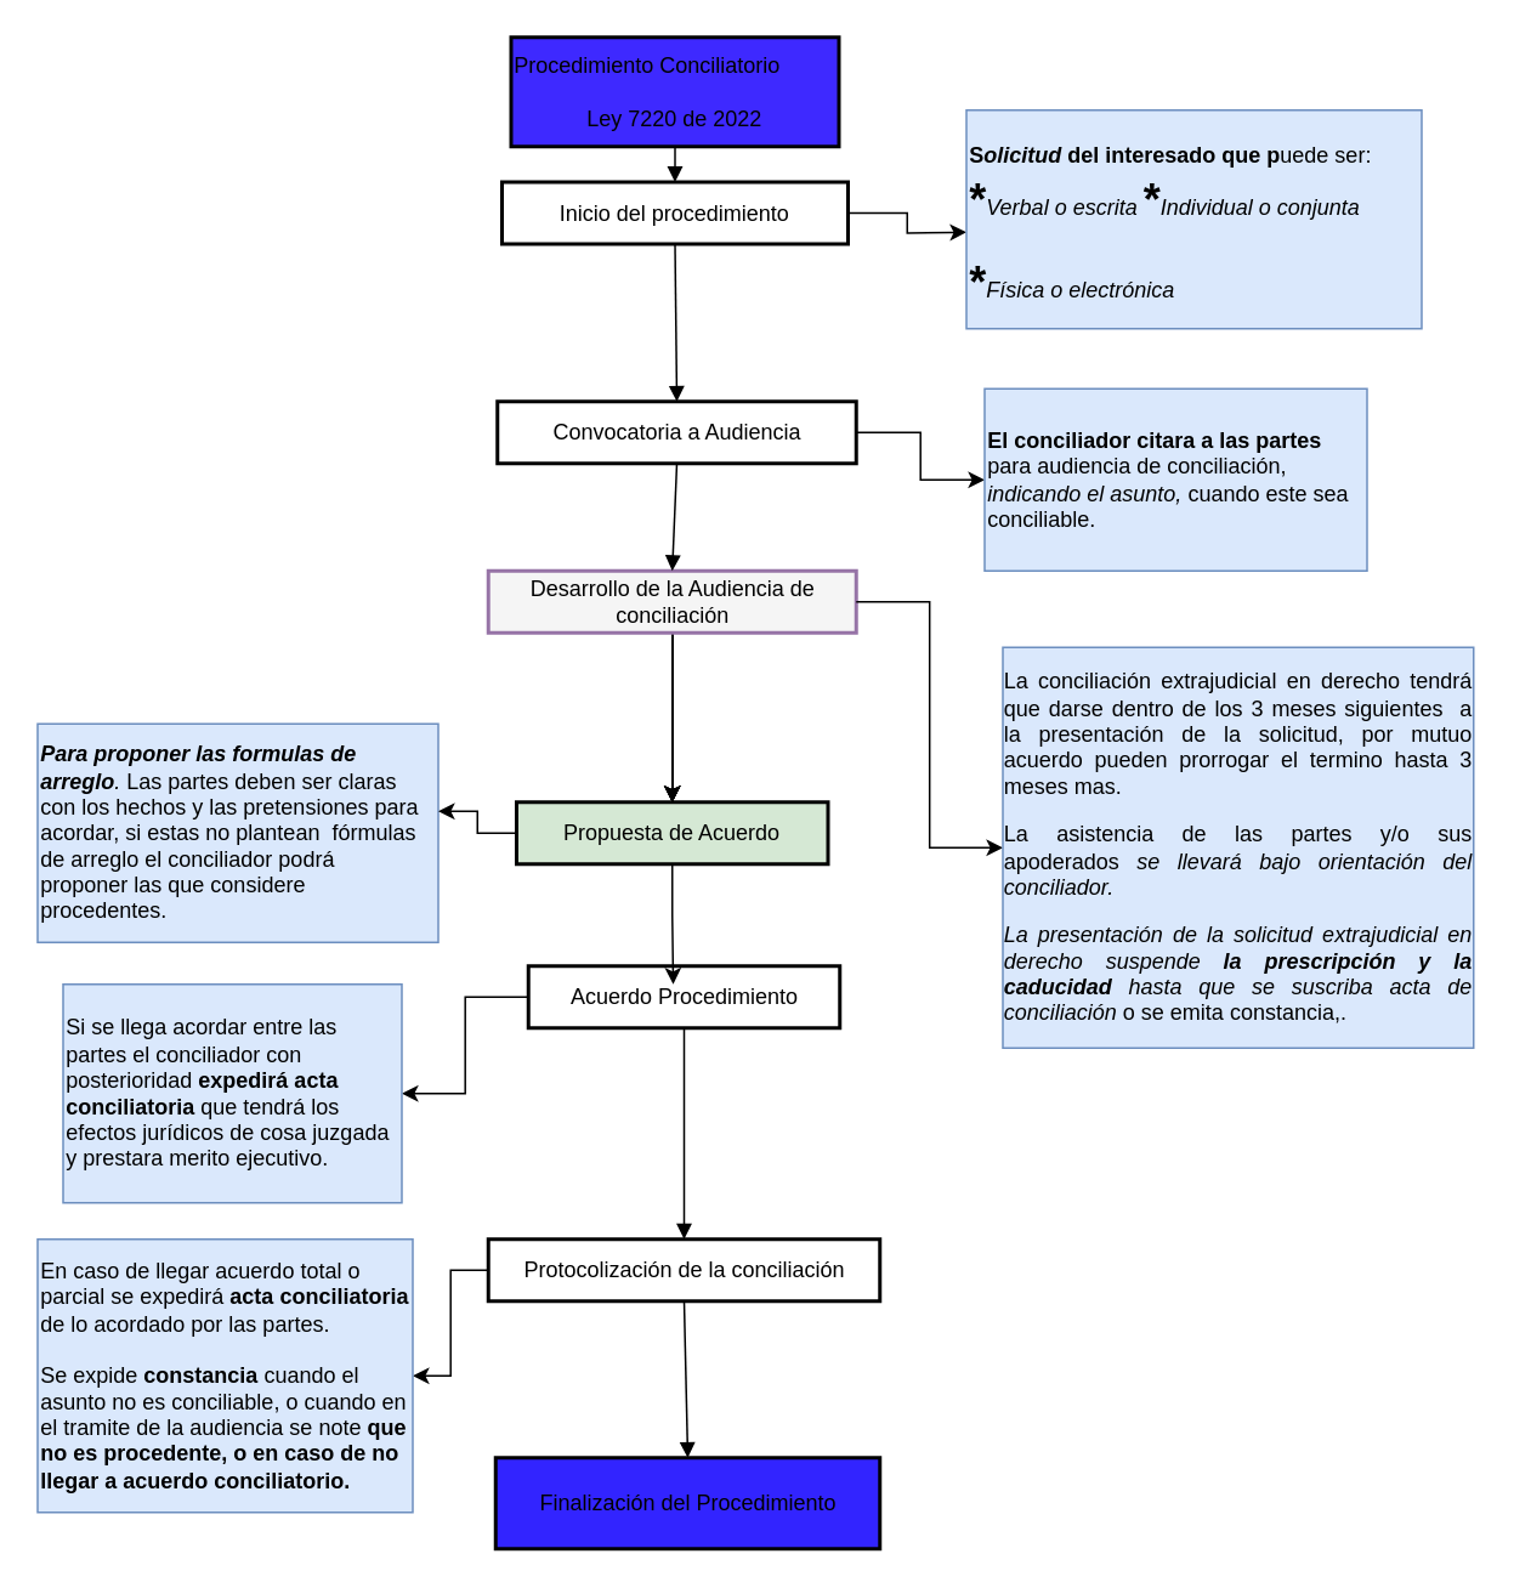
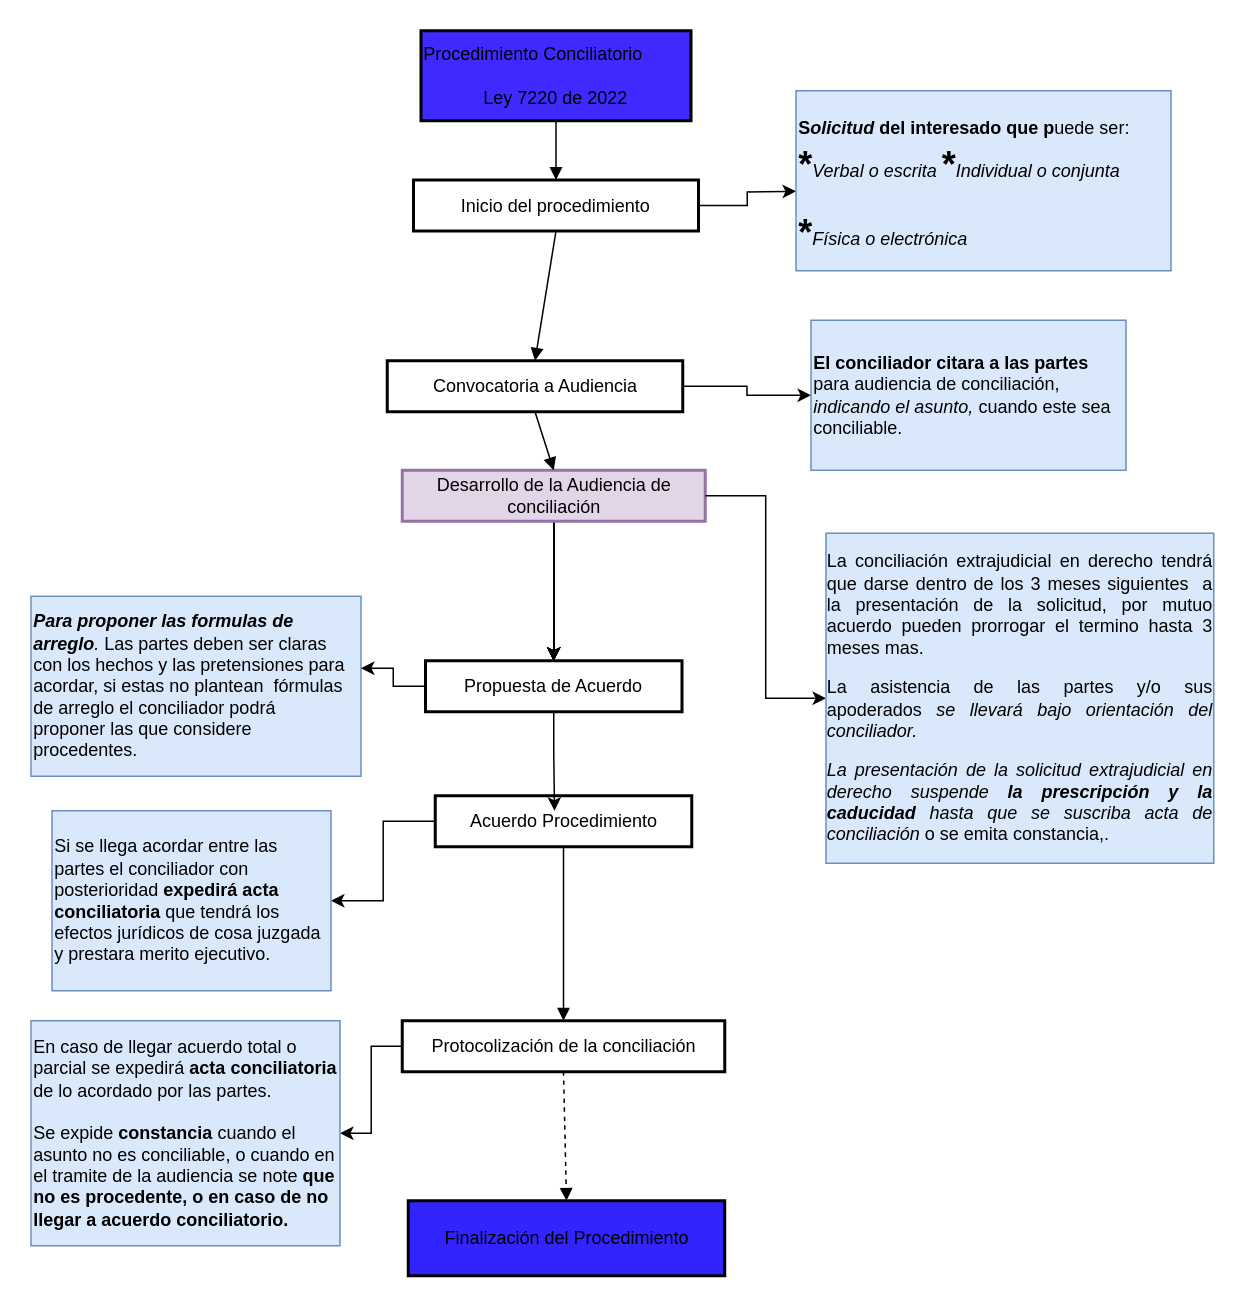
  <mxCell id="0" />
  <mxCell id="1" parent="0" />
  <mxCell id="2" value="Procedimiento Conciliatorio                                                                  Ley 7220 de 2022  " style="whiteSpace=wrap;strokeWidth=2;fillColor=#3E29FF;" vertex="1" parent="1"><mxGeometry x="280" y="20" width="180" height="60" as="geometry" /></mxCell>
  <mxCell id="3" value="" style="edgeStyle=orthogonalEdgeStyle;rounded=0;orthogonalLoop=1;jettySize=auto;html=1;" edge="1" parent="1" source="4"><mxGeometry relative="1" as="geometry"><mxPoint x="530" y="127" as="targetPoint" /></mxGeometry></mxCell>
- <mxCell id="4" value="Inicio del procedimiento" style="whiteSpace=wrap;strokeWidth=2;" vertex="1" parent="1"><mxGeometry x="275" y="99.5" width="190" height="34" as="geometry" /></mxCell>
+ <mxCell id="4" value="Inicio del procedimiento" style="whiteSpace=wrap;strokeWidth=2;" vertex="1" parent="1"><mxGeometry x="275" y="119.5" width="190" height="34" as="geometry" /></mxCell>
  <mxCell id="5" style="edgeStyle=orthogonalEdgeStyle;rounded=0;orthogonalLoop=1;jettySize=auto;html=1;entryX=0;entryY=0.5;entryDx=0;entryDy=0;" edge="1" parent="1" source="6" target="28"><mxGeometry relative="1" as="geometry" /></mxCell>
- <mxCell id="6" value="Convocatoria a Audiencia" style="whiteSpace=wrap;strokeWidth=2;" vertex="1" parent="1"><mxGeometry x="272.5" y="220" width="197" height="34" as="geometry" /></mxCell>
+ <mxCell id="6" value="Convocatoria a Audiencia" style="whiteSpace=wrap;strokeWidth=2;" vertex="1" parent="1"><mxGeometry x="257.5" y="240" width="197" height="34" as="geometry" /></mxCell>
  <mxCell id="7" value="" style="edgeStyle=orthogonalEdgeStyle;rounded=0;orthogonalLoop=1;jettySize=auto;html=1;" edge="1" parent="1" source="13" target="14"><mxGeometry relative="1" as="geometry" /></mxCell>
  <mxCell id="8" value="" style="edgeStyle=orthogonalEdgeStyle;rounded=0;orthogonalLoop=1;jettySize=auto;html=1;" edge="1" parent="1" source="13" target="14"><mxGeometry relative="1" as="geometry" /></mxCell>
  <mxCell id="9" value="" style="edgeStyle=orthogonalEdgeStyle;rounded=0;orthogonalLoop=1;jettySize=auto;html=1;" edge="1" parent="1" source="13" target="14"><mxGeometry relative="1" as="geometry" /></mxCell>
  <mxCell id="10" value="" style="edgeStyle=orthogonalEdgeStyle;rounded=0;orthogonalLoop=1;jettySize=auto;html=1;" edge="1" parent="1" source="13" target="14"><mxGeometry relative="1" as="geometry" /></mxCell>
  <mxCell id="11" value="" style="edgeStyle=orthogonalEdgeStyle;rounded=0;orthogonalLoop=1;jettySize=auto;html=1;" edge="1" parent="1" source="13" target="14"><mxGeometry relative="1" as="geometry" /></mxCell>
  <mxCell id="12" value="" style="edgeStyle=orthogonalEdgeStyle;rounded=0;orthogonalLoop=1;jettySize=auto;html=1;" edge="1" parent="1" source="13" target="14"><mxGeometry relative="1" as="geometry" /></mxCell>
- <mxCell id="13" value="Desarrollo de la Audiencia de conciliación" style="whiteSpace=wrap;strokeWidth=2;fillColor=#f5f5f5;strokeColor=#9673a6;" vertex="1" parent="1"><mxGeometry x="267.5" y="313" width="202" height="34" as="geometry" /></mxCell>
- <mxCell id="14" value="Propuesta de Acuerdo" style="whiteSpace=wrap;strokeWidth=2;fillColor=#d5e8d4;" vertex="1" parent="1"><mxGeometry x="283" y="440" width="171" height="34" as="geometry" /></mxCell>
+ <mxCell id="13" value="Desarrollo de la Audiencia de conciliación" style="whiteSpace=wrap;strokeWidth=2;fillColor=#e1d5e7;strokeColor=#9673a6;" vertex="1" parent="1"><mxGeometry x="267.5" y="313" width="202" height="34" as="geometry" /></mxCell>
+ <mxCell id="14" value="Propuesta de Acuerdo" style="whiteSpace=wrap;strokeWidth=2;" vertex="1" parent="1"><mxGeometry x="283" y="440" width="171" height="34" as="geometry" /></mxCell>
  <mxCell id="15" style="edgeStyle=orthogonalEdgeStyle;rounded=0;orthogonalLoop=1;jettySize=auto;html=1;exitX=0;exitY=0.5;exitDx=0;exitDy=0;entryX=1;entryY=0.5;entryDx=0;entryDy=0;" edge="1" parent="1" source="16" target="31"><mxGeometry relative="1" as="geometry" /></mxCell>
  <mxCell id="16" value="Acuerdo Procedimiento" style="whiteSpace=wrap;strokeWidth=2;" vertex="1" parent="1"><mxGeometry x="289.5" y="530" width="171" height="34" as="geometry" /></mxCell>
  <mxCell id="17" style="edgeStyle=orthogonalEdgeStyle;rounded=0;orthogonalLoop=1;jettySize=auto;html=1;exitX=0;exitY=0.5;exitDx=0;exitDy=0;entryX=1;entryY=0.5;entryDx=0;entryDy=0;" edge="1" parent="1" source="18" target="33"><mxGeometry relative="1" as="geometry" /></mxCell>
  <mxCell id="18" value="Protocolización de la conciliación" style="whiteSpace=wrap;strokeWidth=2;" vertex="1" parent="1"><mxGeometry x="267.5" y="680" width="215" height="34" as="geometry" /></mxCell>
  <mxCell id="19" value="Finalización del Procedimiento" style="whiteSpace=wrap;strokeWidth=2;fillColor=#3224FF;" vertex="1" parent="1"><mxGeometry x="271.5" y="800" width="211" height="50" as="geometry" /></mxCell>
  <mxCell id="20" value="" style="curved=1;startArrow=none;endArrow=block;exitX=0.5;exitY=1;entryX=0.5;entryY=0;rounded=0;" edge="1" parent="1" source="2" target="4"><mxGeometry relative="1" as="geometry"><Array as="points" /></mxGeometry></mxCell>
  <mxCell id="21" value="" style="curved=1;startArrow=none;endArrow=block;exitX=0.5;exitY=1;entryX=0.5;entryY=0;rounded=0;" edge="1" parent="1" source="4" target="6"><mxGeometry relative="1" as="geometry"><Array as="points" /></mxGeometry></mxCell>
  <mxCell id="22" value="" style="curved=1;startArrow=none;endArrow=block;exitX=0.5;exitY=1;entryX=0.5;entryY=0;rounded=0;" edge="1" parent="1" source="6" target="13"><mxGeometry relative="1" as="geometry"><Array as="points" /></mxGeometry></mxCell>
  <mxCell id="23" value="" style="curved=1;startArrow=none;endArrow=block;exitX=0.5;exitY=1;entryX=0.5;entryY=0;rounded=0;" edge="1" parent="1" source="16" target="18"><mxGeometry relative="1" as="geometry"><Array as="points" /></mxGeometry></mxCell>
- <mxCell id="24" value="" style="curved=1;startArrow=none;endArrow=block;exitX=0.5;exitY=1;entryX=0.5;entryY=0;rounded=0;" edge="1" parent="1" source="18" target="19"><mxGeometry relative="1" as="geometry"><Array as="points" /></mxGeometry></mxCell>
+ <mxCell id="24" value="" style="curved=1;startArrow=none;endArrow=block;exitX=0.5;exitY=1;entryX=0.5;entryY=0;rounded=0;dashed=1;" edge="1" parent="1" source="18" target="19"><mxGeometry relative="1" as="geometry"><Array as="points" /></mxGeometry></mxCell>
  <mxCell id="25" value="&lt;h1 style=&quot;margin-top: 0px;&quot;&gt;&lt;font style=&quot;font-size: 12px;&quot;&gt;&lt;span style=&quot;background-color: initial; text-align: justify; text-indent: -18pt;&quot;&gt;S&lt;/span&gt;&lt;i style=&quot;background-color: initial; text-align: justify; text-indent: -18pt;&quot;&gt;olicitud&lt;/i&gt;&lt;span style=&quot;background-color: initial; text-align: justify; text-indent: -18pt;&quot;&gt; del interesado que p&lt;/span&gt;&lt;span style=&quot;background-color: initial; font-weight: normal; text-align: justify; text-indent: -18pt;&quot;&gt;uede ser:&amp;nbsp;&lt;/span&gt;&lt;/font&gt;&lt;span style=&quot;background-color: initial; font-size: 12px; text-align: justify; text-indent: -18pt; font-variant-numeric: normal; font-variant-east-asian: normal; font-variant-alternates: normal; font-kerning: auto; font-optical-sizing: auto; font-feature-settings: normal; font-variation-settings: normal; font-variant-position: normal; font-stretch: normal; line-height: normal; font-family: &amp;quot;Times New Roman&amp;quot;;&quot;&gt;&amp;nbsp; &amp;nbsp; &amp;nbsp; &amp;nbsp; &lt;/span&gt;*&lt;i style=&quot;background-color: initial; font-size: 12px; text-align: justify; text-indent: -18pt; font-weight: normal;&quot;&gt;Verbal o escrita&lt;/i&gt;&lt;span style=&quot;background-color: initial; font-size: 12px; font-weight: normal;&quot;&gt;&amp;nbsp;&lt;/span&gt;*&lt;i style=&quot;background-color: initial; font-size: 12px; text-align: justify; text-indent: -18pt; font-weight: normal;&quot;&gt;Individual o conjunta&lt;/i&gt;&lt;/h1&gt;&lt;h1 style=&quot;margin-top: 0px;&quot;&gt;*&lt;i style=&quot;font-size: 12px; text-indent: -18pt; background-color: initial; font-weight: normal;&quot;&gt;Física o electrónica&lt;/i&gt;&lt;/h1&gt;&lt;p&gt;&lt;br&gt;&lt;/p&gt;" style="text;html=1;whiteSpace=wrap;overflow=hidden;rounded=0;fillColor=#dae8fc;strokeColor=#6c8ebf;" vertex="1" parent="1"><mxGeometry x="530" y="60" width="250" height="120" as="geometry" /></mxCell>
  <mxCell id="26" style="edgeStyle=orthogonalEdgeStyle;rounded=0;orthogonalLoop=1;jettySize=auto;html=1;entryX=0;entryY=0.5;entryDx=0;entryDy=0;" edge="1" parent="1" source="13" target="29"><mxGeometry relative="1" as="geometry"><mxPoint x="532.104" y="445.02" as="targetPoint" /></mxGeometry></mxCell>
  <mxCell id="27" value="&lt;i style=&quot;background-color: initial;&quot;&gt;&lt;b&gt;Para proponer las formulas de arreglo&lt;/b&gt;. &lt;/i&gt;&lt;span style=&quot;background-color: initial;&quot;&gt;Las partes deben ser claras con los hechos y&amp;nbsp;&lt;/span&gt;&lt;span style=&quot;background-color: initial;&quot;&gt;las pretensiones para acordar, si estas no plantean&amp;nbsp; fórmulas de arreglo el conciliador podrá proponer&amp;nbsp;&lt;/span&gt;&lt;span style=&quot;background-color: initial;&quot;&gt;las que considere procedentes.&lt;/span&gt;" style="rounded=0;whiteSpace=wrap;html=1;align=left;fillColor=#dae8fc;strokeColor=#6c8ebf;" vertex="1" parent="1"><mxGeometry x="20" y="397" width="220" height="120" as="geometry" /></mxCell>
  <mxCell id="28" value="&lt;div&gt;&lt;b&gt;El conciliador citara a las partes &lt;/b&gt;para audiencia de conciliación, &lt;i&gt;indicando el asunto, &lt;/i&gt;cuando este sea conciliable.&lt;/div&gt;" style="rounded=0;whiteSpace=wrap;html=1;align=left;fillColor=#dae8fc;strokeColor=#6c8ebf;" vertex="1" parent="1"><mxGeometry x="540" y="213" width="210" height="100" as="geometry" /></mxCell>
  <mxCell id="29" value="&lt;p style=&quot;text-align: justify;&quot; class=&quot;MsoListParagraphCxSpMiddle&quot;&gt;La conciliación extrajudicial en derecho tendrá que darse dentro de los 3 meses siguientes&amp;nbsp; a la presentación de la solicitud, por mutuo acuerdo pueden prorrogar el termino hasta 3 meses mas.&lt;/p&gt;&lt;p style=&quot;text-align: justify;&quot; class=&quot;MsoListParagraphCxSpMiddle&quot;&gt;La asistencia de las partes y/o sus apoderados&amp;nbsp;&lt;i&gt;se llevará bajo orientación del conciliador.&lt;/i&gt;&lt;/p&gt;&lt;p style=&quot;text-align: justify;&quot; class=&quot;MsoListParagraphCxSpFirst&quot;&gt;&lt;i&gt;La presentación de la solicitud extrajudicial en derecho suspende&amp;nbsp;&lt;b&gt;la prescripción y la caducidad&amp;nbsp;&lt;/b&gt;hasta que se&amp;nbsp;suscriba acta de conciliación&lt;/i&gt;&lt;b&gt;&amp;nbsp;&lt;/b&gt;o se emita constancia,.&lt;/p&gt;" style="rounded=0;whiteSpace=wrap;html=1;fillColor=#dae8fc;strokeColor=#6c8ebf;" vertex="1" parent="1"><mxGeometry x="550" y="355" width="258.5" height="220" as="geometry" /></mxCell>
  <mxCell id="30" style="edgeStyle=orthogonalEdgeStyle;rounded=0;orthogonalLoop=1;jettySize=auto;html=1;exitX=0;exitY=0.5;exitDx=0;exitDy=0;entryX=1;entryY=0.4;entryDx=0;entryDy=0;entryPerimeter=0;" edge="1" parent="1" source="14" target="27"><mxGeometry relative="1" as="geometry" /></mxCell>
  <mxCell id="31" value="Si se llega acordar entre las partes el conciliador con posterioridad &lt;b&gt;expedirá acta conciliatoria&lt;/b&gt; que tendrá los efectos jurídicos de cosa juzgada y prestara merito ejecutivo." style="rounded=0;whiteSpace=wrap;html=1;align=left;fillColor=#dae8fc;strokeColor=#6c8ebf;" vertex="1" parent="1"><mxGeometry x="34" y="540" width="186" height="120" as="geometry" /></mxCell>
  <mxCell id="32" style="edgeStyle=orthogonalEdgeStyle;rounded=0;orthogonalLoop=1;jettySize=auto;html=1;exitX=0.5;exitY=1;exitDx=0;exitDy=0;entryX=0.465;entryY=0.294;entryDx=0;entryDy=0;entryPerimeter=0;" edge="1" parent="1" source="14" target="16"><mxGeometry relative="1" as="geometry" /></mxCell>
  <mxCell id="33" value="&lt;font style=&quot;font-size: 12px;&quot;&gt;En caso de llegar acuerdo total o parcial se expedirá&lt;b&gt; acta conciliatoria&lt;/b&gt; de lo acordado por las partes.&lt;/font&gt;&lt;div&gt;&lt;font style=&quot;font-size: 12px;&quot;&gt;&lt;br&gt;&lt;/font&gt;&lt;/div&gt;&lt;div&gt;&lt;font style=&quot;font-size: 12px;&quot;&gt;Se expide &lt;b&gt;constancia &lt;/b&gt;cuando el asunto no es conciliable, o cuando&amp;nbsp;&lt;span style=&quot;font-family: Calibri, sans-serif; background-color: initial;&quot;&gt;en&lt;br&gt;el tramite de la audiencia se note&lt;b&gt; &lt;/b&gt;&lt;/span&gt;&lt;b style=&quot;font-family: Calibri, sans-serif; background-color: initial;&quot;&gt;que&lt;br&gt;no es procedente, o en caso de no llegar a acuerdo conciliatorio.&lt;/b&gt;&lt;span style=&quot;background-color: initial;&quot;&gt;&amp;nbsp;&lt;/span&gt;&lt;/font&gt;&lt;/div&gt;" style="rounded=0;whiteSpace=wrap;html=1;align=left;fillColor=#dae8fc;strokeColor=#6c8ebf;" vertex="1" parent="1"><mxGeometry x="20" y="680" width="206" height="150" as="geometry" /></mxCell>
